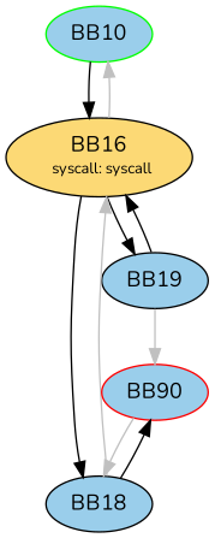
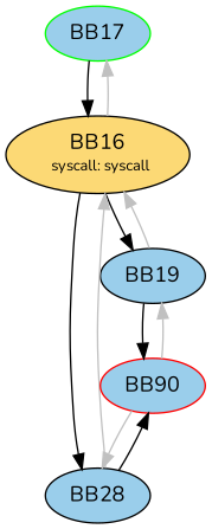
  digraph {
    fontname=Nunito
    node [fillcolor="#9ACEEB" fontname=Nunito style=filled]
    edge [fontname=Nunito]
-   BB17 [color=green label=BB10]
+   BB17 [color=green]
    n2 [fillcolor="#FCD975" label=<BB16<BR /> <FONT POINT-SIZE="10">syscall: syscall</FONT>>]
-   BB18
+   BB18 [label=BB28]
    BB19
    n5 [color=red label=BB90]
    BB17 -> n2
    n2 -> BB17 [color=grey]
    n2 -> BB18
    n2 -> BB19
    BB18 -> n2 [color=grey]
    BB18 -> n5
-   BB19 -> n2 [color=black]
-   BB19 -> n5 [color=grey]
+   BB19 -> n2 [color=grey]
+   BB19 -> n5
    n5 -> BB18 [color=grey]
+   n5 -> BB19 [color=grey]
  }
